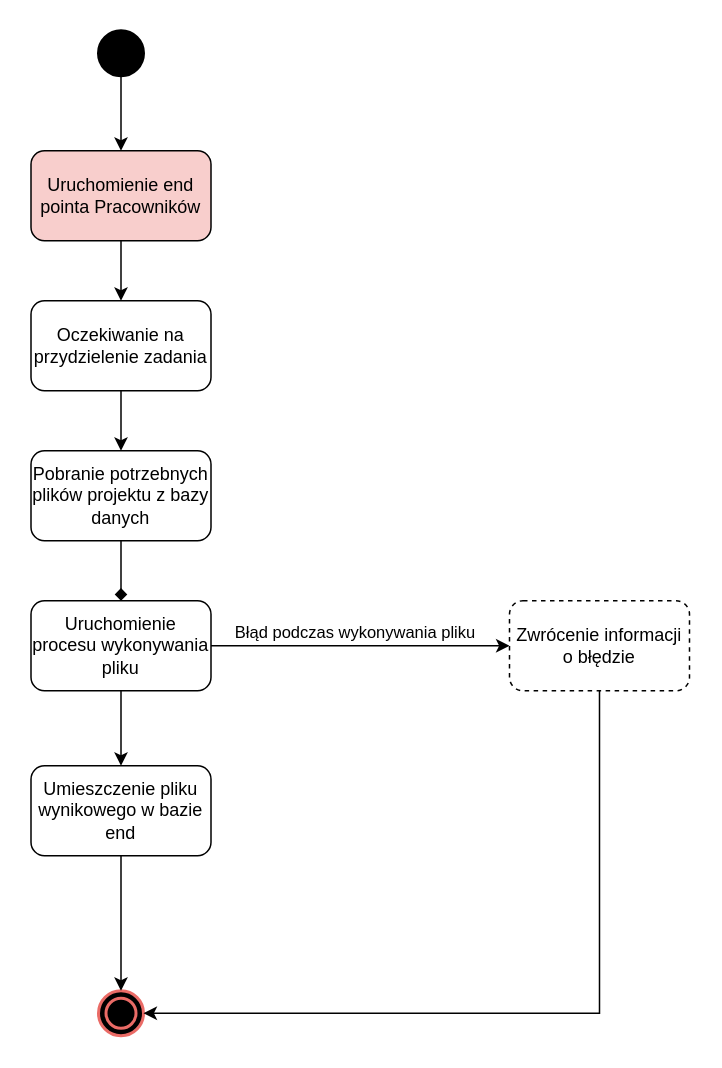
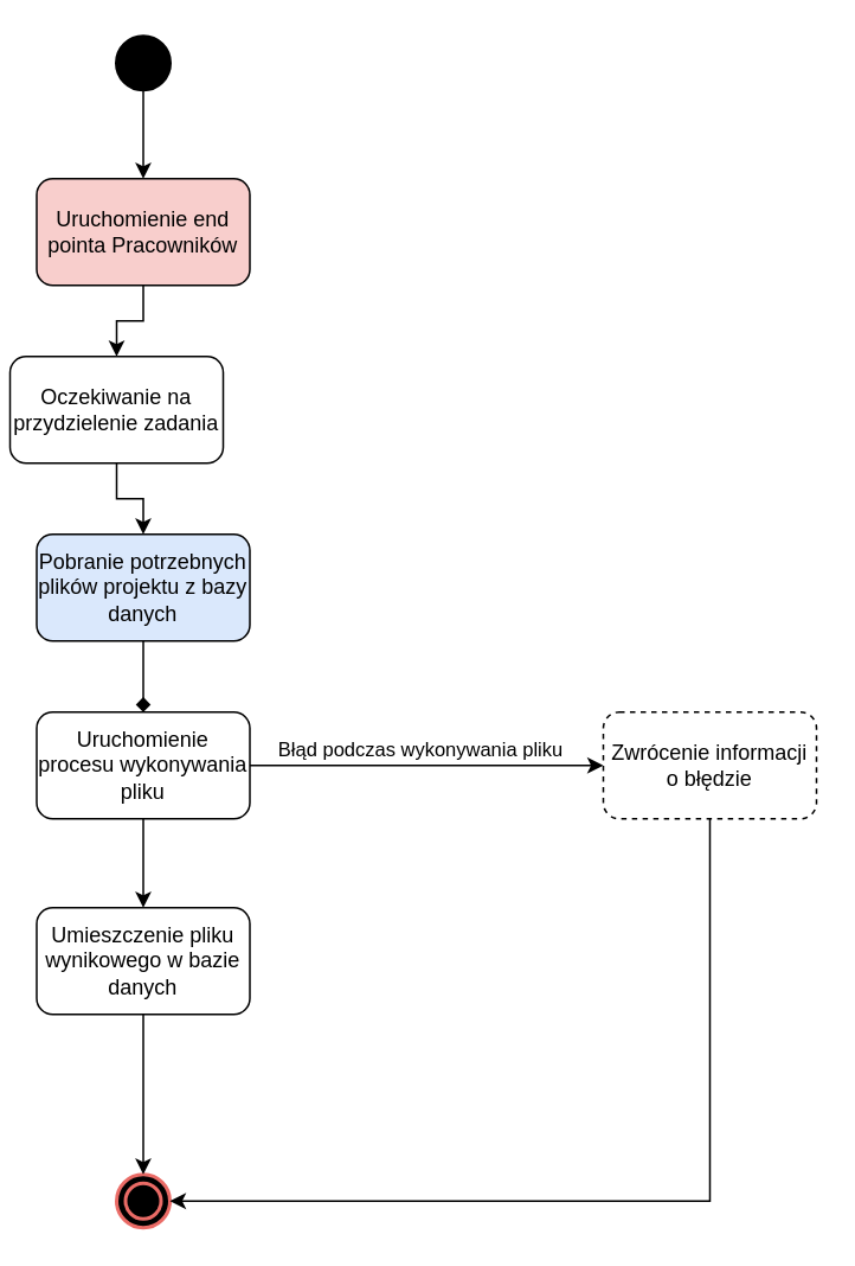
  <mxCell id="0" />
  <mxCell id="1" parent="0" />
  <mxCell id="2" style="edgeStyle=orthogonalEdgeStyle;rounded=0;orthogonalLoop=1;jettySize=auto;html=1;" edge="1" parent="1" source="3" target="6"><mxGeometry relative="1" as="geometry" /></mxCell>
  <mxCell id="3" value="" style="strokeWidth=2;html=1;shape=mxgraph.flowchart.start_2;whiteSpace=wrap;fillColor=#000000;" vertex="1" parent="1"><mxGeometry x="65" y="20" width="30" height="30" as="geometry" /></mxCell>
  <mxCell id="4" value="" style="ellipse;shape=doubleEllipse;whiteSpace=wrap;html=1;fillColor=#000000;strokeColor=#EA6B66;perimeterSpacing=0;strokeWidth=2;" vertex="1" parent="1"><mxGeometry x="65" y="660" width="30" height="30" as="geometry" /></mxCell>
  <mxCell id="5" style="edgeStyle=orthogonalEdgeStyle;rounded=0;orthogonalLoop=1;jettySize=auto;html=1;" edge="1" parent="1" source="6" target="8"><mxGeometry relative="1" as="geometry" /></mxCell>
  <mxCell id="6" value="Uruchomienie end pointa Pracowników" style="rounded=1;whiteSpace=wrap;html=1;fillColor=#f8cecc;" vertex="1" parent="1"><mxGeometry x="20" y="100" width="120" height="60" as="geometry" /></mxCell>
  <mxCell id="7" value="" style="edgeStyle=orthogonalEdgeStyle;rounded=0;orthogonalLoop=1;jettySize=auto;html=1;" edge="1" parent="1" source="8" target="10"><mxGeometry relative="1" as="geometry" /></mxCell>
- <mxCell id="8" value="Oczekiwanie na przydzielenie zadania" style="rounded=1;whiteSpace=wrap;html=1;" vertex="1" parent="1"><mxGeometry x="20" y="200" width="120" height="60" as="geometry" /></mxCell>
+ <mxCell id="8" value="Oczekiwanie na przydzielenie zadania" style="rounded=1;whiteSpace=wrap;html=1;" vertex="1" parent="1"><mxGeometry x="5" y="200" width="120" height="60" as="geometry" /></mxCell>
  <mxCell id="9" value="" style="edgeStyle=orthogonalEdgeStyle;rounded=0;orthogonalLoop=1;jettySize=auto;html=1;endArrow=diamond;" edge="1" parent="1" source="10" target="14"><mxGeometry relative="1" as="geometry" /></mxCell>
- <mxCell id="10" value="Pobranie potrzebnych plików projektu z bazy danych" style="whiteSpace=wrap;html=1;rounded=1;" vertex="1" parent="1"><mxGeometry x="20" y="300" width="120" height="60" as="geometry" /></mxCell>
+ <mxCell id="10" value="Pobranie potrzebnych plików projektu z bazy danych" style="whiteSpace=wrap;html=1;rounded=1;fillColor=#dae8fc;" vertex="1" parent="1"><mxGeometry x="20" y="300" width="120" height="60" as="geometry" /></mxCell>
  <mxCell id="11" value="" style="edgeStyle=orthogonalEdgeStyle;rounded=0;orthogonalLoop=1;jettySize=auto;html=1;" edge="1" parent="1" source="14" target="16"><mxGeometry relative="1" as="geometry" /></mxCell>
  <mxCell id="12" value="Błąd podczas wykonywania pliku" style="edgeLabel;html=1;align=center;verticalAlign=middle;resizable=0;points=[];" vertex="1" connectable="0" parent="11"><mxGeometry x="-0.086" y="2" relative="1" as="geometry"><mxPoint x="4" y="-8" as="offset" /></mxGeometry></mxCell>
  <mxCell id="13" value="" style="edgeStyle=orthogonalEdgeStyle;rounded=0;orthogonalLoop=1;jettySize=auto;html=1;" edge="1" parent="1" source="14" target="18"><mxGeometry relative="1" as="geometry" /></mxCell>
  <mxCell id="14" value="Uruchomienie procesu wykonywania pliku" style="whiteSpace=wrap;html=1;rounded=1;" vertex="1" parent="1"><mxGeometry x="20" y="400" width="120" height="60" as="geometry" /></mxCell>
  <mxCell id="15" style="edgeStyle=orthogonalEdgeStyle;rounded=0;orthogonalLoop=1;jettySize=auto;html=1;" edge="1" parent="1" source="16" target="4"><mxGeometry relative="1" as="geometry"><Array as="points"><mxPoint x="399" y="675" /></Array></mxGeometry></mxCell>
  <mxCell id="16" value="Zwrócenie informacji o błędzie" style="whiteSpace=wrap;html=1;rounded=1;dashed=1;" vertex="1" parent="1"><mxGeometry x="339" y="400" width="120" height="60" as="geometry" /></mxCell>
  <mxCell id="17" style="edgeStyle=orthogonalEdgeStyle;rounded=0;orthogonalLoop=1;jettySize=auto;html=1;" edge="1" parent="1" source="18" target="4"><mxGeometry relative="1" as="geometry" /></mxCell>
- <mxCell id="18" value="Umieszczenie pliku wynikowego w bazie end" style="whiteSpace=wrap;html=1;rounded=1;" vertex="1" parent="1"><mxGeometry x="20" y="510" width="120" height="60" as="geometry" /></mxCell>
+ <mxCell id="18" value="Umieszczenie pliku wynikowego w bazie danych" style="whiteSpace=wrap;html=1;rounded=1;" vertex="1" parent="1"><mxGeometry x="20" y="510" width="120" height="60" as="geometry" /></mxCell>
